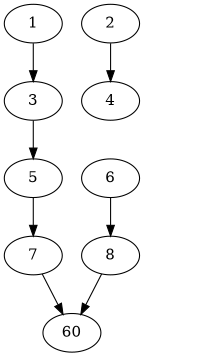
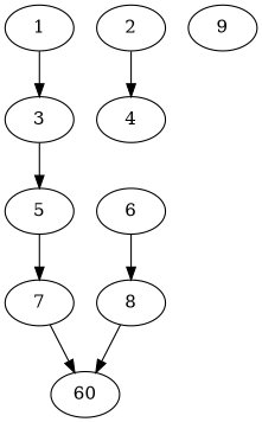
  digraph {
    node [Weight=16]
    1 [Weight=38]
    3
    5 [Weight=25]
    2 [Weight=21]
    4 [Weight=20]
    7 [Weight=11]
    6 [Weight=17]
    8 [Weight=10]
    n9 [Weight=13 label=60]
+   9
    1 -> 3 [Weight=4]
    3 -> 5 [Weight=15]
    5 -> 7 [Weight=8]
    2 -> 4 [Weight=14]
    7 -> n9 [Weight=2]
    6 -> 8 [Weight=18]
    8 -> n9 [Weight=10]
  }
